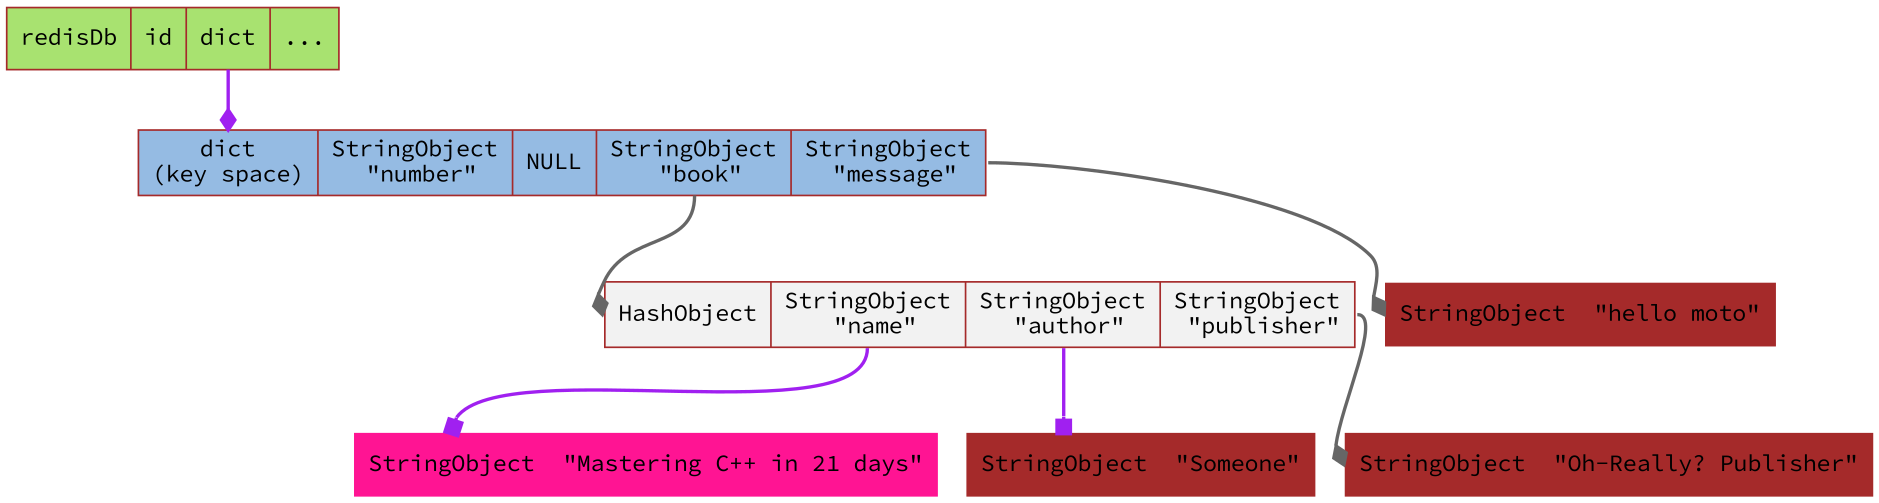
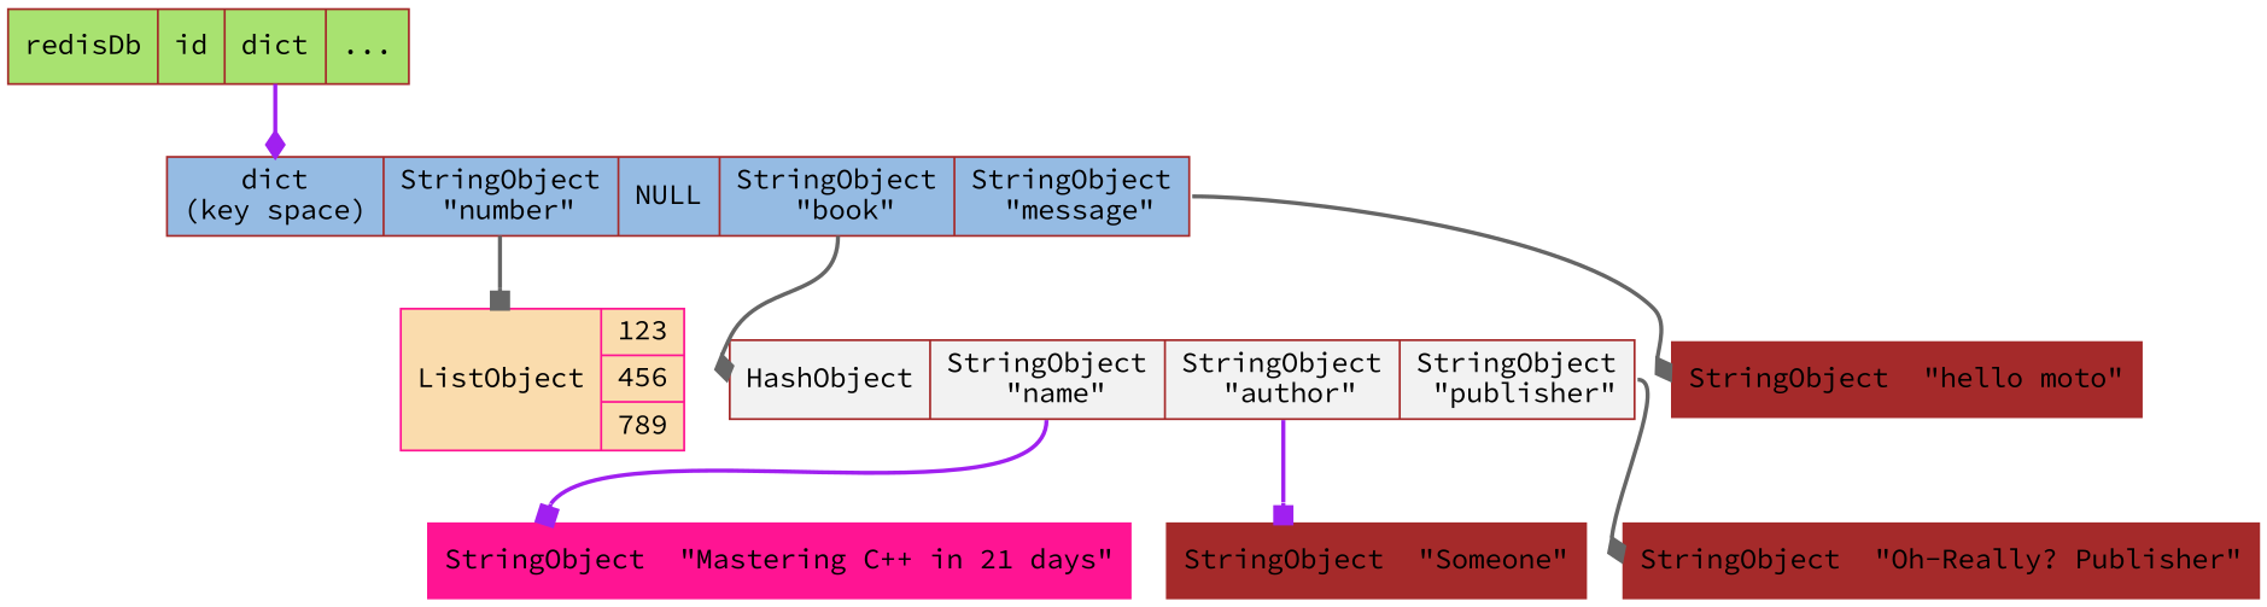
  digraph {
    fontname="Source Code Pro"
    rankdir=TB
    node [color=brown fontname="Source Code Pro" shape=record style=filled]
    edge [arrowhead=diamond color=gray40 fontname="Source Code Pro" headport=head style=bold]
    n1 [fillcolor="#A8E270" label="redisDb | id |<dict> dict | ..."]
    n2 [fillcolor="#95BBE3" label="<head>dict\n(key space) |<number>StringObject\n \"number\" | NULL |<book>StringObject\n \"book\" |<message>StringObject\n \"message\""]
+   n3 [color=deeppink fillcolor="#FADCAD" label="<head>ListObject | { 123 | 456 | 789 }"]
    n4 [fillcolor="#F2F2F2" label="<head>HashObject |<name>StringObject\n \"name\" |<author>StringObject\n \"author\" |<publisher>StringObject\n \"publisher\""]
    n5 [label="<head>StringObject | \"hello moto\""]
    n6 [color=deeppink label="<head>StringObject | \"Mastering C++ in 21 days\""]
    n7 [label="<head>StringObject | \"Someone\""]
    n8 [label="<head>StringObject | \"Oh-Really? Publisher\""]
    n1 -> n2 [color=purple tailport=dict]
+   n2 -> n3 [arrowhead=box tailport=number]
    n2 -> n4 [tailport=book]
    n2 -> n5 [tailport=message]
    n4 -> n6 [arrowhead=box color=purple tailport=name]
    n4 -> n7 [arrowhead=box color=purple tailport=author]
    n4 -> n8 [tailport=publisher]
  }
